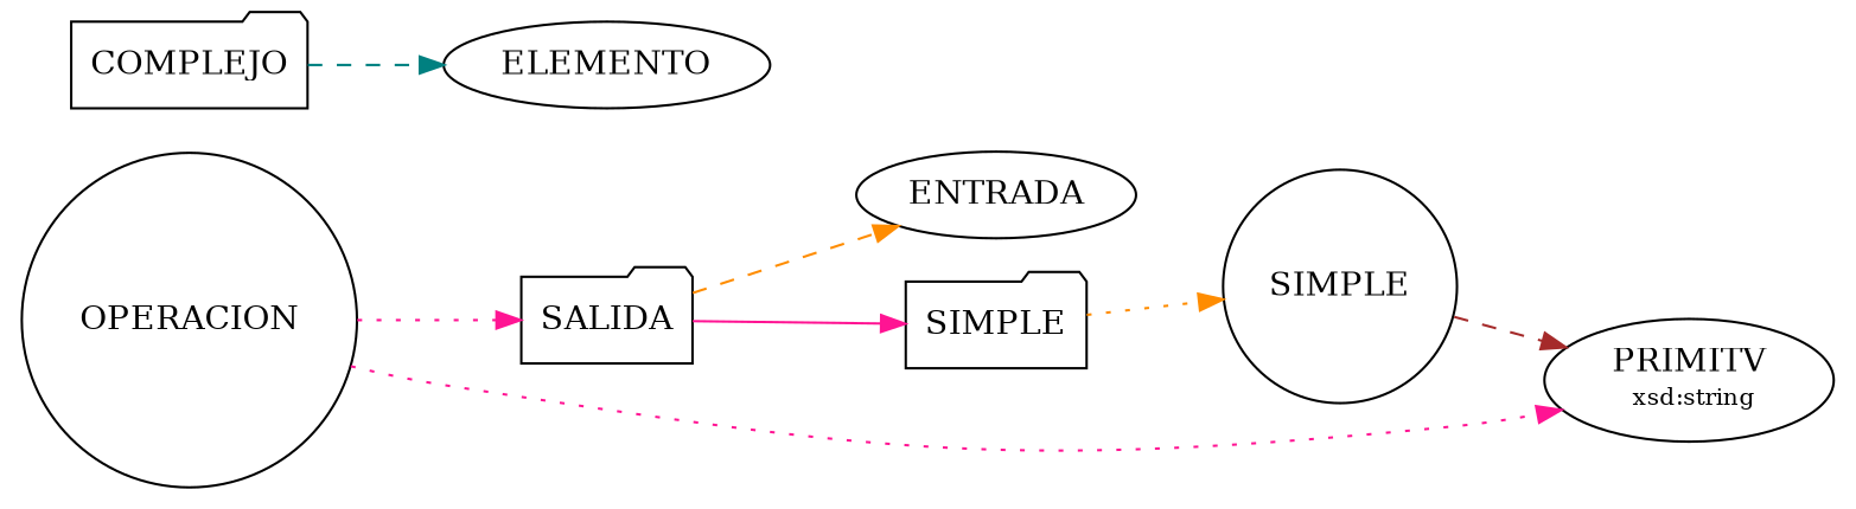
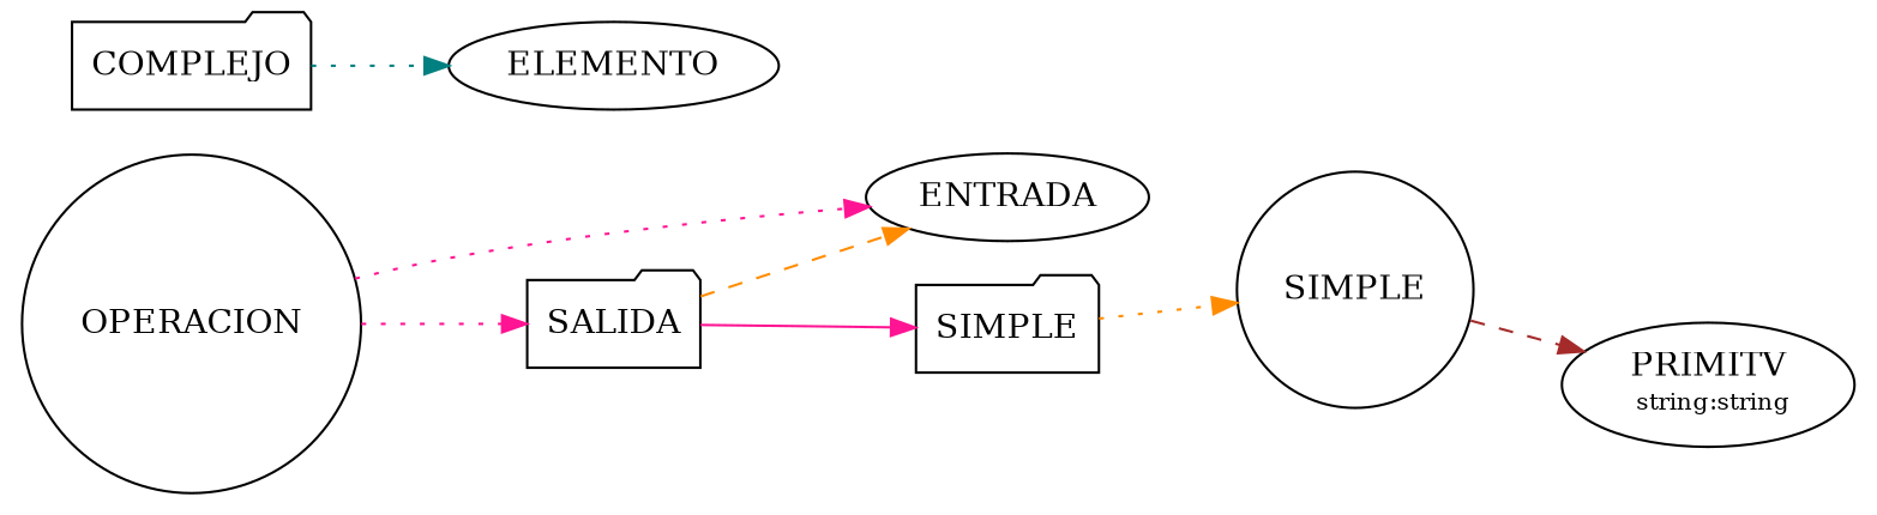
  digraph {
    rankdir=LR
    edge [color=deeppink style=dotted]
    n1 [label=OPERACION shape=circle]
    n2 [label=<ENTRADA>]
    n3 [label=SALIDA shape=folder]
    n4 [label=SIMPLE shape=folder]
    n5 [label=SIMPLE shape=circle]
    n6 [label=COMPLEJO shape=folder]
    n7 [label=<ELEMENTO>]
-   n8 [label=<PRIMITV<BR/> <FONT POINT-SIZE="10">xsd:string</FONT>>]
-   n1 -> n8
+   n8 [label=<PRIMITV<BR/> <FONT POINT-SIZE="10">string:string</FONT>>]
+   n1 -> n2
    n1 -> n3
    n3 -> n2 [color=darkorange style=dashed]
    n3 -> n4 [style=solid]
    n4 -> n5 [color=darkorange]
    n5 -> n8 [color=brown style=dashed]
-   n6 -> n7 [color=teal style=dashed]
+   n6 -> n7 [color=teal]
  }
